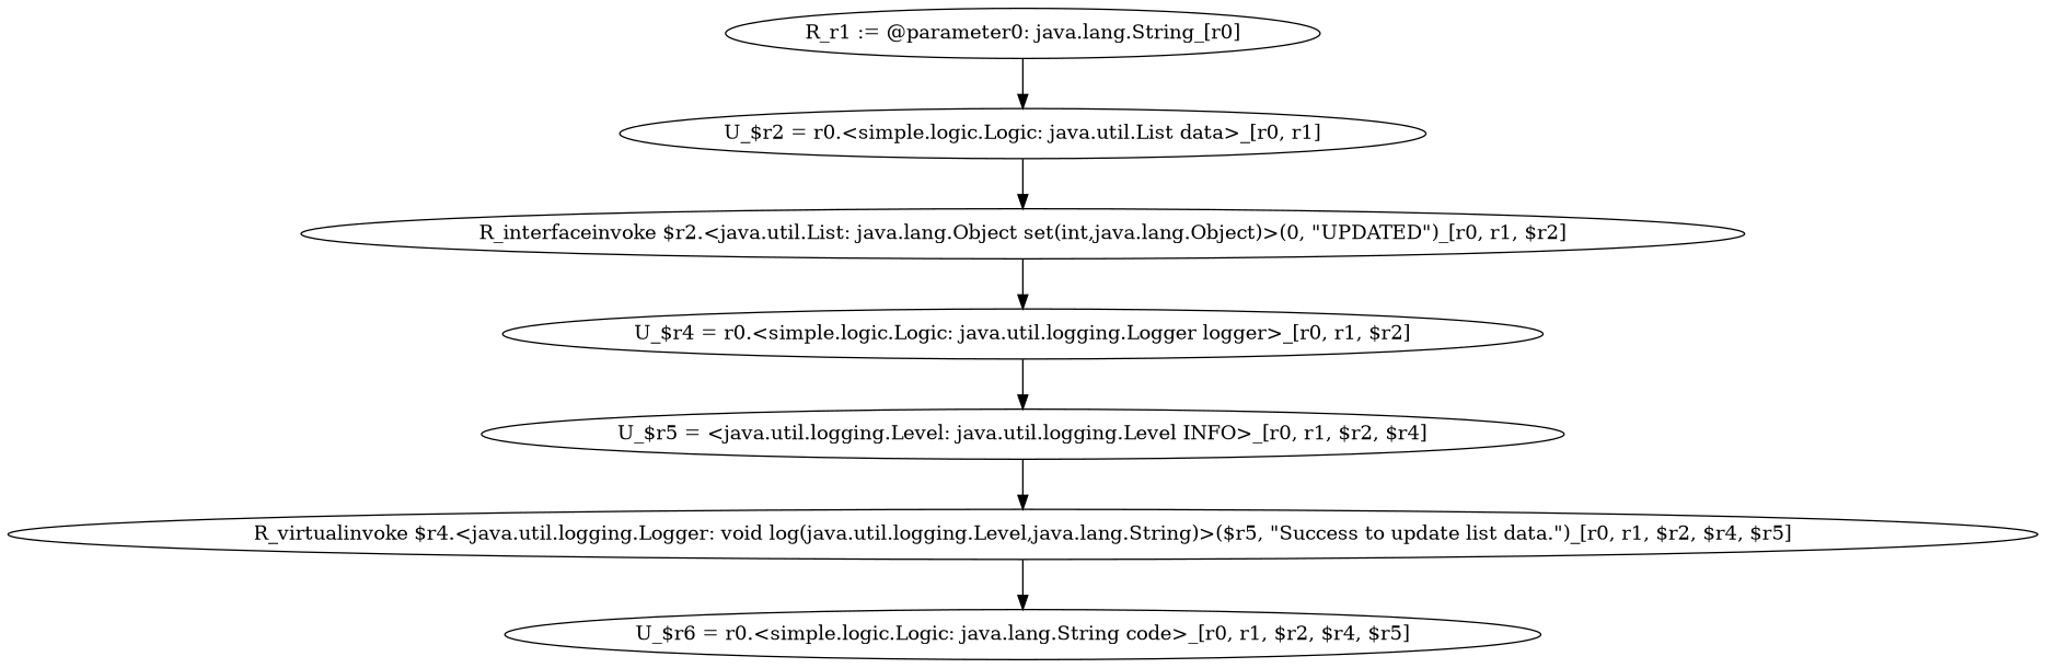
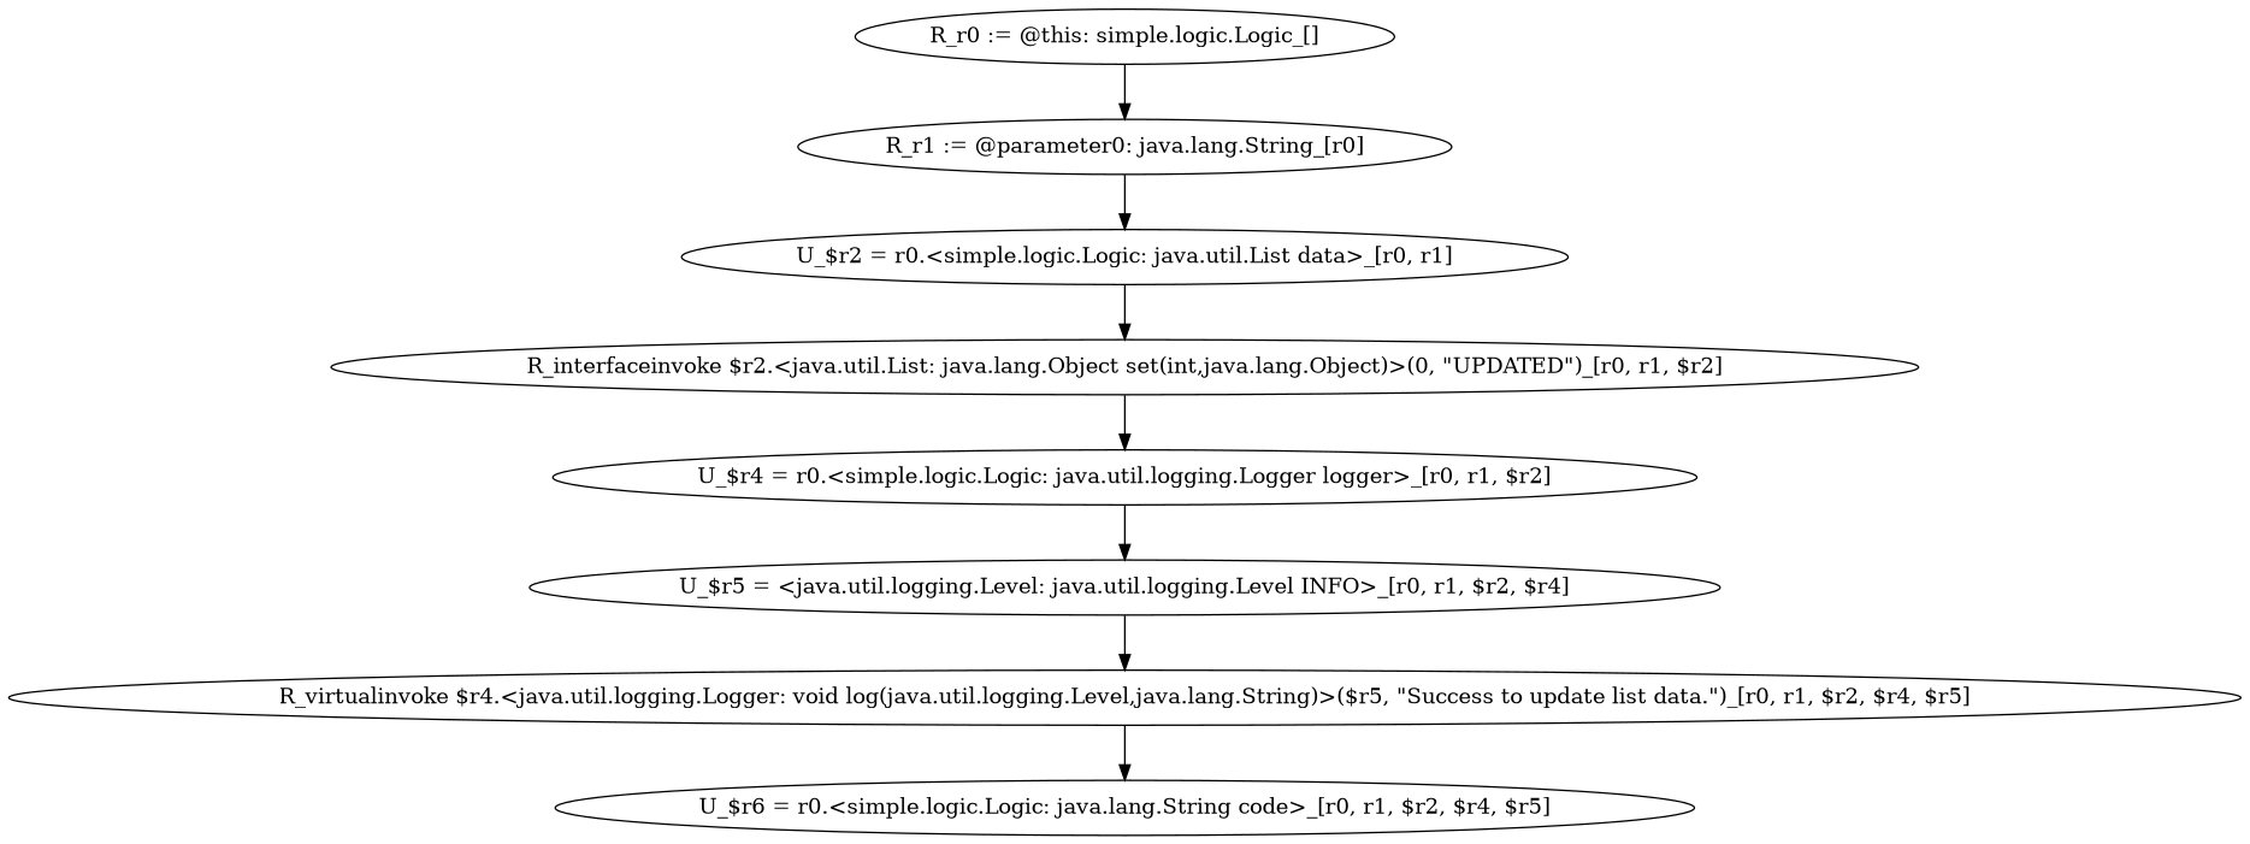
  digraph {
+   "R_r0 := @this: simple.logic.Logic_[]"
    "R_r1 := @parameter0: java.lang.String_[r0]"
    "U_$r2 = r0.<simple.logic.Logic: java.util.List data>_[r0, r1]"
    "R_interfaceinvoke $r2.<java.util.List: java.lang.Object set(int,java.lang.Object)>(0, \"UPDATED\")_[r0, r1, $r2]"
    "U_$r4 = r0.<simple.logic.Logic: java.util.logging.Logger logger>_[r0, r1, $r2]"
    "U_$r5 = <java.util.logging.Level: java.util.logging.Level INFO>_[r0, r1, $r2, $r4]"
    "R_virtualinvoke $r4.<java.util.logging.Logger: void log(java.util.logging.Level,java.lang.String)>($r5, \"Success to update list data.\")_[r0, r1, $r2, $r4, $r5]"
    "U_$r6 = r0.<simple.logic.Logic: java.lang.String code>_[r0, r1, $r2, $r4, $r5]"
+   "R_r0 := @this: simple.logic.Logic_[]" -> "R_r1 := @parameter0: java.lang.String_[r0]"
    "R_r1 := @parameter0: java.lang.String_[r0]" -> "U_$r2 = r0.<simple.logic.Logic: java.util.List data>_[r0, r1]"
    "U_$r2 = r0.<simple.logic.Logic: java.util.List data>_[r0, r1]" -> "R_interfaceinvoke $r2.<java.util.List: java.lang.Object set(int,java.lang.Object)>(0, \"UPDATED\")_[r0, r1, $r2]"
    "R_interfaceinvoke $r2.<java.util.List: java.lang.Object set(int,java.lang.Object)>(0, \"UPDATED\")_[r0, r1, $r2]" -> "U_$r4 = r0.<simple.logic.Logic: java.util.logging.Logger logger>_[r0, r1, $r2]"
    "U_$r4 = r0.<simple.logic.Logic: java.util.logging.Logger logger>_[r0, r1, $r2]" -> "U_$r5 = <java.util.logging.Level: java.util.logging.Level INFO>_[r0, r1, $r2, $r4]"
    "U_$r5 = <java.util.logging.Level: java.util.logging.Level INFO>_[r0, r1, $r2, $r4]" -> "R_virtualinvoke $r4.<java.util.logging.Logger: void log(java.util.logging.Level,java.lang.String)>($r5, \"Success to update list data.\")_[r0, r1, $r2, $r4, $r5]"
    "R_virtualinvoke $r4.<java.util.logging.Logger: void log(java.util.logging.Level,java.lang.String)>($r5, \"Success to update list data.\")_[r0, r1, $r2, $r4, $r5]" -> "U_$r6 = r0.<simple.logic.Logic: java.lang.String code>_[r0, r1, $r2, $r4, $r5]"
  }
